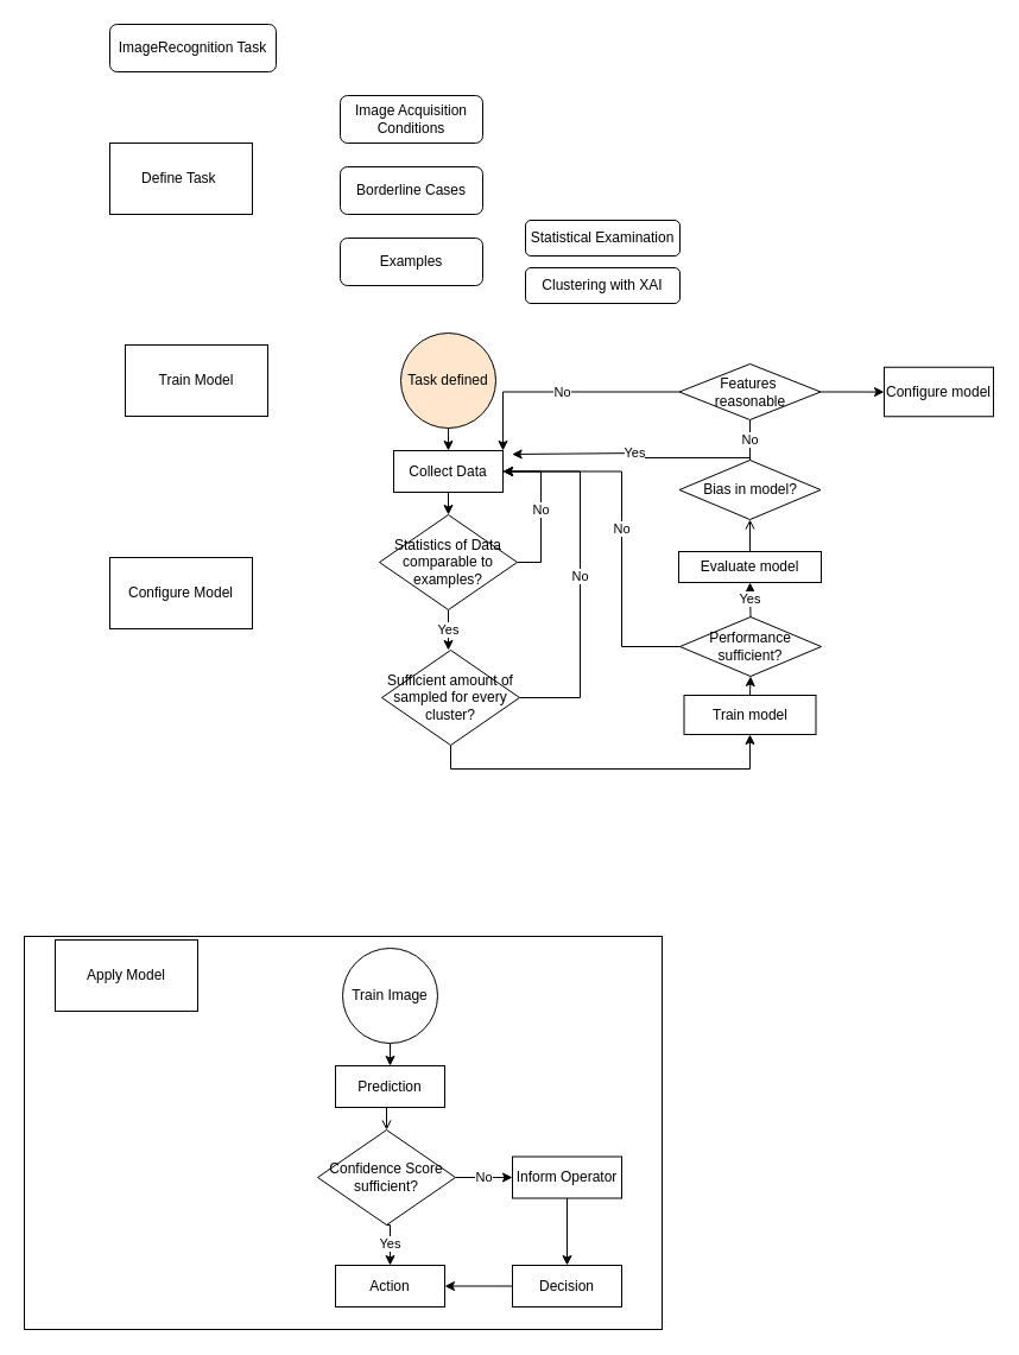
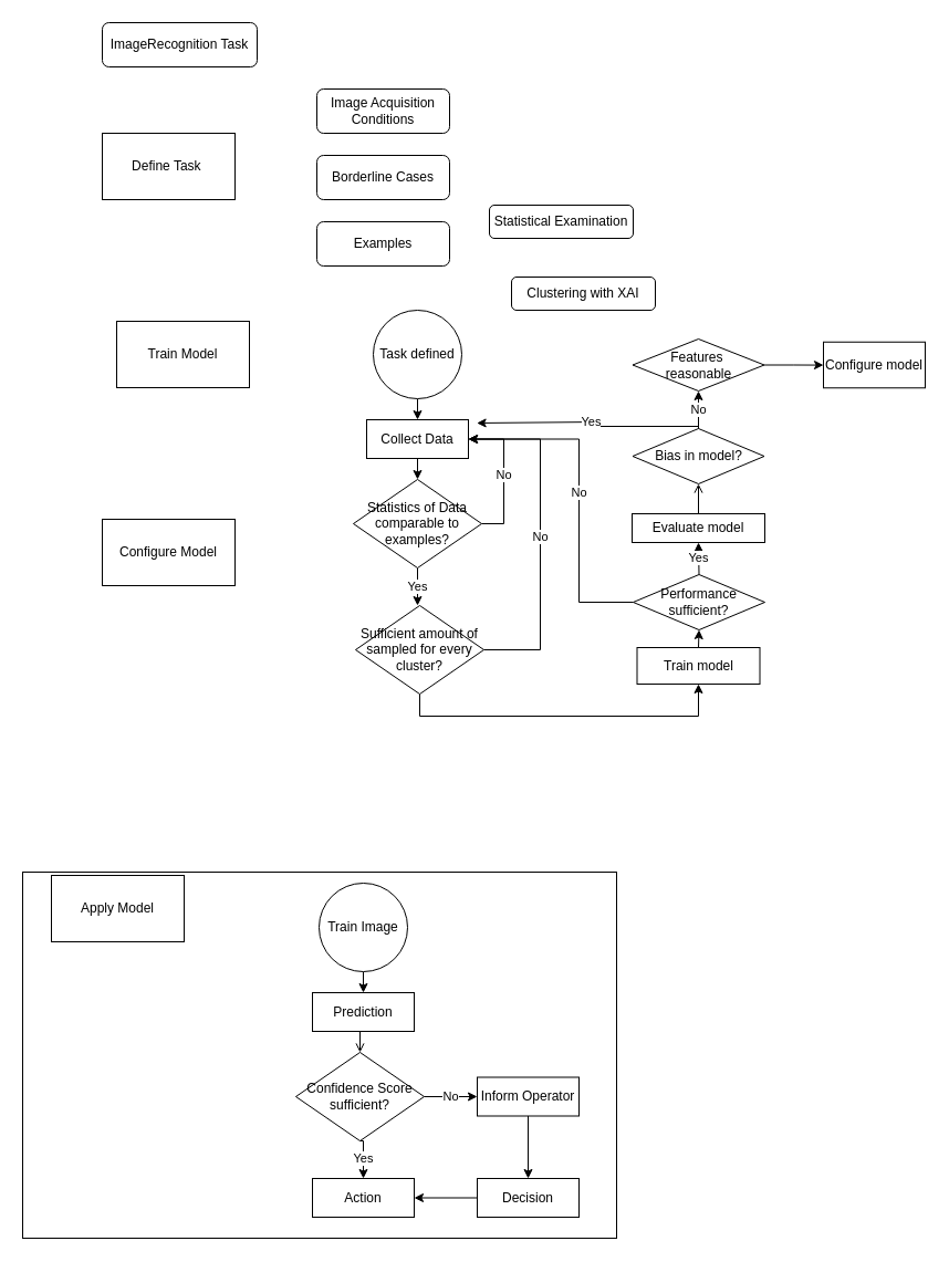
  <mxCell id="0" />
  <mxCell id="1" parent="0" />
  <mxCell id="2" value="Define Task&amp;nbsp;" style="rounded=0;whiteSpace=wrap;html=1;" parent="1" vertex="1"><mxGeometry x="92" y="120" width="120" height="60" as="geometry" /></mxCell>
  <mxCell id="3" value="Statistical Examination" style="rounded=1;whiteSpace=wrap;html=1;" parent="1" vertex="1"><mxGeometry x="442" y="185" width="130" height="30" as="geometry" /></mxCell>
- <mxCell id="4" value="Clustering with XAI" style="rounded=1;whiteSpace=wrap;html=1;" parent="1" vertex="1"><mxGeometry x="442" y="225" width="130" height="30" as="geometry" /></mxCell>
+ <mxCell id="4" value="Clustering with XAI" style="rounded=1;whiteSpace=wrap;html=1;" parent="1" vertex="1"><mxGeometry x="462" y="250" width="130" height="30" as="geometry" /></mxCell>
  <mxCell id="5" value="Train Model" style="rounded=0;whiteSpace=wrap;html=1;" parent="1" vertex="1"><mxGeometry x="105" y="290" width="120" height="60" as="geometry" /></mxCell>
  <mxCell id="6" value="" style="group" vertex="1" connectable="0" parent="1"><mxGeometry x="286" y="80" width="120" height="160" as="geometry" /></mxCell>
  <mxCell id="7" value="Image Acquisition Conditions" style="rounded=1;whiteSpace=wrap;html=1;fontSize=12;glass=0;strokeWidth=1;shadow=0;" parent="6" vertex="1"><mxGeometry width="120" height="40" as="geometry" /></mxCell>
  <mxCell id="8" value="&lt;div&gt;Examples&lt;/div&gt;" style="rounded=1;whiteSpace=wrap;html=1;fontSize=12;glass=0;strokeWidth=1;shadow=0;" parent="6" vertex="1"><mxGeometry y="120" width="120" height="40" as="geometry" /></mxCell>
  <mxCell id="9" value="Borderline Cases" style="rounded=1;whiteSpace=wrap;html=1;fontSize=12;glass=0;strokeWidth=1;shadow=0;" parent="6" vertex="1"><mxGeometry y="60" width="120" height="40" as="geometry" /></mxCell>
  <mxCell id="10" value="Configure Model" style="rounded=0;whiteSpace=wrap;html=1;" vertex="1" parent="1"><mxGeometry x="92" y="469" width="120" height="60" as="geometry" /></mxCell>
  <mxCell id="11" value="ImageRecognition Task" style="rounded=1;whiteSpace=wrap;html=1;fontSize=12;glass=0;strokeWidth=1;shadow=0;" vertex="1" parent="1"><mxGeometry x="92" y="20" width="140" height="40" as="geometry" /></mxCell>
  <mxCell id="12" style="edgeStyle=orthogonalEdgeStyle;rounded=0;orthogonalLoop=1;jettySize=auto;html=1;exitX=0.5;exitY=1;exitDx=0;exitDy=0;entryX=0.5;entryY=0;entryDx=0;entryDy=0;" edge="1" parent="1" source="13" target="15"><mxGeometry relative="1" as="geometry" /></mxCell>
- <mxCell id="13" value="Task defined" style="ellipse;whiteSpace=wrap;html=1;aspect=fixed;fillColor=#ffe6cc;" vertex="1" parent="1"><mxGeometry x="337" y="280" width="80" height="80" as="geometry" /></mxCell>
+ <mxCell id="13" value="Task defined" style="ellipse;whiteSpace=wrap;html=1;aspect=fixed;" vertex="1" parent="1"><mxGeometry x="337" y="280" width="80" height="80" as="geometry" /></mxCell>
  <mxCell id="14" style="edgeStyle=orthogonalEdgeStyle;rounded=0;orthogonalLoop=1;jettySize=auto;html=1;exitX=0.5;exitY=1;exitDx=0;exitDy=0;entryX=0.5;entryY=0;entryDx=0;entryDy=0;" edge="1" parent="1" source="15" target="18"><mxGeometry relative="1" as="geometry" /></mxCell>
  <mxCell id="15" value="Collect Data" style="rounded=0;whiteSpace=wrap;html=1;" vertex="1" parent="1"><mxGeometry x="331" y="379" width="92" height="35" as="geometry" /></mxCell>
  <mxCell id="16" value="No" style="edgeStyle=orthogonalEdgeStyle;rounded=0;orthogonalLoop=1;jettySize=auto;html=1;exitX=1;exitY=0.5;exitDx=0;exitDy=0;entryX=1;entryY=0.5;entryDx=0;entryDy=0;" edge="1" parent="1" source="18" target="15"><mxGeometry relative="1" as="geometry"><mxPoint x="480" y="473" as="targetPoint" /></mxGeometry></mxCell>
  <mxCell id="17" value="Yes" style="edgeStyle=orthogonalEdgeStyle;rounded=0;orthogonalLoop=1;jettySize=auto;html=1;exitX=0.5;exitY=1;exitDx=0;exitDy=0;entryX=0.5;entryY=0;entryDx=0;entryDy=0;" edge="1" parent="1" source="18"><mxGeometry relative="1" as="geometry"><mxPoint x="377" y="547" as="targetPoint" /></mxGeometry></mxCell>
  <mxCell id="18" value="Statistics of Data comparable to examples?" style="rhombus;whiteSpace=wrap;html=1;" vertex="1" parent="1"><mxGeometry x="319" y="433" width="116" height="80" as="geometry" /></mxCell>
  <mxCell id="19" value="" style="group" vertex="1" connectable="0" parent="1"><mxGeometry x="20" y="788" width="537" height="331" as="geometry" /></mxCell>
  <mxCell id="20" value="" style="rounded=0;whiteSpace=wrap;html=1;" vertex="1" parent="19"><mxGeometry width="537" height="331" as="geometry" /></mxCell>
  <mxCell id="21" value="Apply Model" style="rounded=0;whiteSpace=wrap;html=1;" vertex="1" parent="19"><mxGeometry x="26" y="3" width="120" height="60" as="geometry" /></mxCell>
  <mxCell id="22" style="edgeStyle=orthogonalEdgeStyle;rounded=0;orthogonalLoop=1;jettySize=auto;html=1;exitX=0.5;exitY=1;exitDx=0;exitDy=0;entryX=0.5;entryY=0;entryDx=0;entryDy=0;" edge="1" parent="19" source="23" target="25"><mxGeometry relative="1" as="geometry" /></mxCell>
  <mxCell id="23" value="Train Image" style="ellipse;whiteSpace=wrap;html=1;aspect=fixed;" vertex="1" parent="19"><mxGeometry x="268" y="10" width="80" height="80" as="geometry" /></mxCell>
  <mxCell id="24" style="edgeStyle=orthogonalEdgeStyle;rounded=0;orthogonalLoop=1;jettySize=auto;html=1;exitX=0.5;exitY=1;exitDx=0;exitDy=0;entryX=0.5;entryY=0;entryDx=0;entryDy=0;endArrow=open;" edge="1" parent="19" source="25" target="28"><mxGeometry relative="1" as="geometry" /></mxCell>
  <mxCell id="25" value="Prediction" style="rounded=0;whiteSpace=wrap;html=1;" vertex="1" parent="19"><mxGeometry x="262" y="109" width="92" height="35" as="geometry" /></mxCell>
  <mxCell id="26" value="No" style="edgeStyle=orthogonalEdgeStyle;rounded=0;orthogonalLoop=1;jettySize=auto;html=1;exitX=1;exitY=0.5;exitDx=0;exitDy=0;entryX=0;entryY=0.5;entryDx=0;entryDy=0;" edge="1" parent="19" source="28" target="31"><mxGeometry relative="1" as="geometry" /></mxCell>
  <mxCell id="27" value="Yes" style="edgeStyle=orthogonalEdgeStyle;rounded=0;orthogonalLoop=1;jettySize=auto;html=1;exitX=0.5;exitY=1;exitDx=0;exitDy=0;entryX=0.5;entryY=0;entryDx=0;entryDy=0;" edge="1" parent="19" source="28" target="29"><mxGeometry relative="1" as="geometry" /></mxCell>
  <mxCell id="28" value="Confidence Score sufficient?" style="rhombus;whiteSpace=wrap;html=1;" vertex="1" parent="19"><mxGeometry x="247" y="163" width="116" height="80" as="geometry" /></mxCell>
  <mxCell id="29" value="Action" style="rounded=0;whiteSpace=wrap;html=1;" vertex="1" parent="19"><mxGeometry x="262" y="277" width="92" height="35" as="geometry" /></mxCell>
  <mxCell id="30" style="edgeStyle=orthogonalEdgeStyle;rounded=0;orthogonalLoop=1;jettySize=auto;html=1;exitX=0.5;exitY=1;exitDx=0;exitDy=0;entryX=0.5;entryY=0;entryDx=0;entryDy=0;" edge="1" parent="19" source="31" target="33"><mxGeometry relative="1" as="geometry" /></mxCell>
  <mxCell id="31" value="Inform Operator" style="rounded=0;whiteSpace=wrap;html=1;" vertex="1" parent="19"><mxGeometry x="411" y="185.5" width="92" height="35" as="geometry" /></mxCell>
  <mxCell id="32" style="edgeStyle=orthogonalEdgeStyle;rounded=0;orthogonalLoop=1;jettySize=auto;html=1;exitX=0;exitY=0.5;exitDx=0;exitDy=0;entryX=1;entryY=0.5;entryDx=0;entryDy=0;" edge="1" parent="19" source="33" target="29"><mxGeometry relative="1" as="geometry" /></mxCell>
  <mxCell id="33" value="Decision" style="rounded=0;whiteSpace=wrap;html=1;" vertex="1" parent="19"><mxGeometry x="411" y="277" width="92" height="35" as="geometry" /></mxCell>
  <mxCell id="34" value="No" style="edgeStyle=orthogonalEdgeStyle;rounded=0;orthogonalLoop=1;jettySize=auto;html=1;exitX=1;exitY=0.5;exitDx=0;exitDy=0;entryX=1;entryY=0.5;entryDx=0;entryDy=0;" edge="1" parent="1" source="36" target="15"><mxGeometry relative="1" as="geometry"><Array as="points"><mxPoint x="488" y="587" /><mxPoint x="488" y="397" /></Array></mxGeometry></mxCell>
  <mxCell id="35" style="edgeStyle=orthogonalEdgeStyle;rounded=0;orthogonalLoop=1;jettySize=auto;html=1;exitX=0.5;exitY=1;exitDx=0;exitDy=0;entryX=0.5;entryY=1;entryDx=0;entryDy=0;" edge="1" parent="1" source="36" target="38"><mxGeometry relative="1" as="geometry" /></mxCell>
  <mxCell id="36" value="Sufficient amount of sampled for every cluster?" style="rhombus;whiteSpace=wrap;html=1;" vertex="1" parent="1"><mxGeometry x="321" y="547" width="116" height="80" as="geometry" /></mxCell>
  <mxCell id="37" style="edgeStyle=orthogonalEdgeStyle;rounded=0;orthogonalLoop=1;jettySize=auto;html=1;exitX=0.5;exitY=0;exitDx=0;exitDy=0;entryX=0.5;entryY=1;entryDx=0;entryDy=0;" edge="1" parent="1" source="38" target="41"><mxGeometry relative="1" as="geometry" /></mxCell>
  <mxCell id="38" value="Train model" style="rounded=0;whiteSpace=wrap;html=1;" vertex="1" parent="1"><mxGeometry x="575.5" y="585" width="111" height="33" as="geometry" /></mxCell>
  <mxCell id="39" value="No" style="edgeStyle=orthogonalEdgeStyle;rounded=0;orthogonalLoop=1;jettySize=auto;html=1;entryX=1;entryY=0.5;entryDx=0;entryDy=0;exitX=0;exitY=0.5;exitDx=0;exitDy=0;" edge="1" parent="1" source="41" target="15"><mxGeometry relative="1" as="geometry"><Array as="points"><mxPoint x="523" y="544" /><mxPoint x="523" y="397" /></Array></mxGeometry></mxCell>
  <mxCell id="40" value="Yes" style="edgeStyle=orthogonalEdgeStyle;rounded=0;orthogonalLoop=1;jettySize=auto;html=1;exitX=0.5;exitY=0;exitDx=0;exitDy=0;entryX=0.5;entryY=1;entryDx=0;entryDy=0;" edge="1" parent="1" source="41" target="43"><mxGeometry relative="1" as="geometry" /></mxCell>
  <mxCell id="41" value="Performance sufficient?" style="rhombus;whiteSpace=wrap;html=1;" vertex="1" parent="1"><mxGeometry x="572" y="519" width="119" height="50" as="geometry" /></mxCell>
  <mxCell id="42" style="edgeStyle=orthogonalEdgeStyle;rounded=0;orthogonalLoop=1;jettySize=auto;html=1;exitX=0.5;exitY=0;exitDx=0;exitDy=0;entryX=0.5;entryY=1;entryDx=0;entryDy=0;endArrow=open;" edge="1" parent="1" source="43" target="45"><mxGeometry relative="1" as="geometry" /></mxCell>
  <mxCell id="43" value="Evaluate model" style="rounded=0;whiteSpace=wrap;html=1;" vertex="1" parent="1"><mxGeometry x="571" y="464" width="120" height="26" as="geometry" /></mxCell>
- <mxCell id="44" value="No" style="edgeStyle=orthogonalEdgeStyle;rounded=0;orthogonalLoop=1;jettySize=auto;html=1;exitX=0.5;exitY=0;exitDx=0;exitDy=0;entryX=0.5;entryY=1;entryDx=0;entryDy=0;endArrow=none;" edge="1" parent="1" source="45" target="48"><mxGeometry relative="1" as="geometry" /></mxCell>
+ <mxCell id="44" value="No" style="edgeStyle=orthogonalEdgeStyle;rounded=0;orthogonalLoop=1;jettySize=auto;html=1;exitX=0.5;exitY=0;exitDx=0;exitDy=0;entryX=0.5;entryY=1;entryDx=0;entryDy=0;" edge="1" parent="1" source="45" target="48"><mxGeometry relative="1" as="geometry" /></mxCell>
  <mxCell id="45" value="Bias in model?" style="rhombus;whiteSpace=wrap;html=1;" vertex="1" parent="1"><mxGeometry x="571.5" y="387" width="119" height="50" as="geometry" /></mxCell>
- <mxCell id="46" value="No" style="edgeStyle=orthogonalEdgeStyle;rounded=0;orthogonalLoop=1;jettySize=auto;html=1;entryX=1;entryY=0;entryDx=0;entryDy=0;" edge="1" parent="1" source="48" target="15"><mxGeometry relative="1" as="geometry" /></mxCell>
  <mxCell id="47" value="" style="edgeStyle=orthogonalEdgeStyle;rounded=0;orthogonalLoop=1;jettySize=auto;html=1;" edge="1" parent="1" source="48" target="50"><mxGeometry relative="1" as="geometry" /></mxCell>
  <mxCell id="48" value="Features&amp;nbsp;&lt;div&gt;reasonable&lt;/div&gt;" style="rhombus;whiteSpace=wrap;html=1;" vertex="1" parent="1"><mxGeometry x="571.5" y="306" width="119" height="47" as="geometry" /></mxCell>
  <mxCell id="49" value="Yes" style="edgeStyle=orthogonalEdgeStyle;rounded=0;orthogonalLoop=1;jettySize=auto;html=1;entryX=1.083;entryY=0.086;entryDx=0;entryDy=0;entryPerimeter=0;" edge="1" parent="1" source="45" target="15"><mxGeometry relative="1" as="geometry"><Array as="points"><mxPoint x="542" y="385" /><mxPoint x="542" y="381" /></Array></mxGeometry></mxCell>
  <mxCell id="50" value="Configure model" style="whiteSpace=wrap;html=1;" vertex="1" parent="1"><mxGeometry x="744" y="308.75" width="92" height="41.5" as="geometry" /></mxCell>
